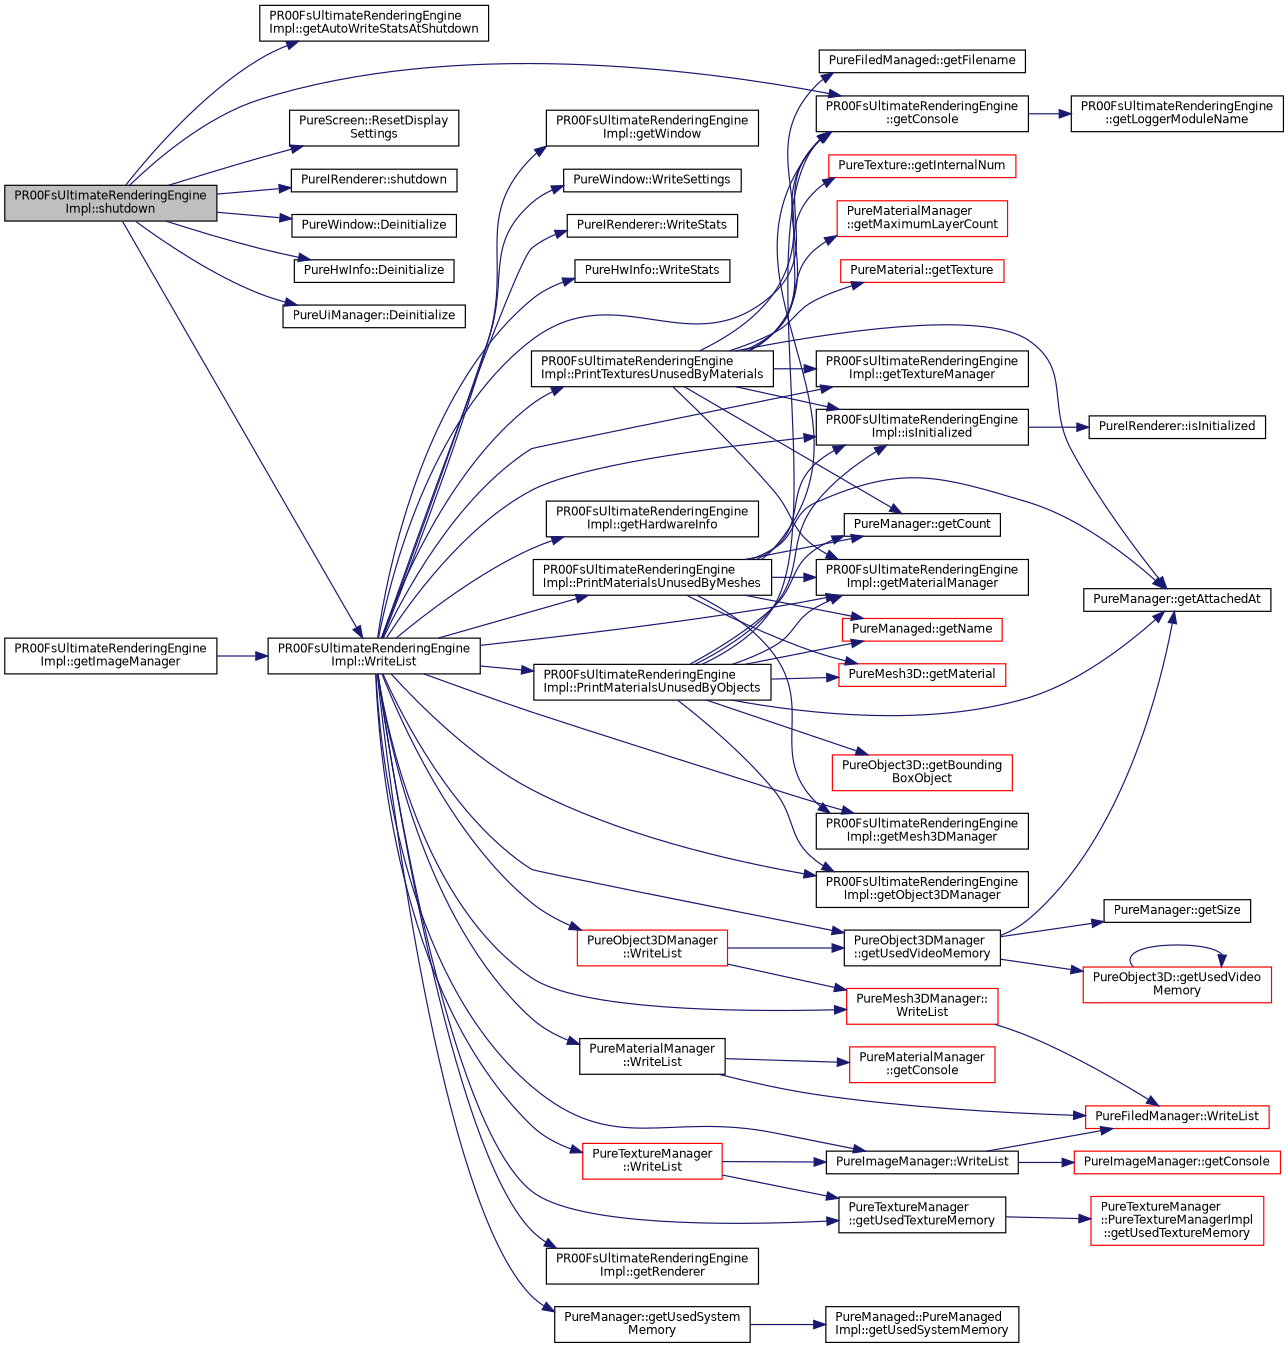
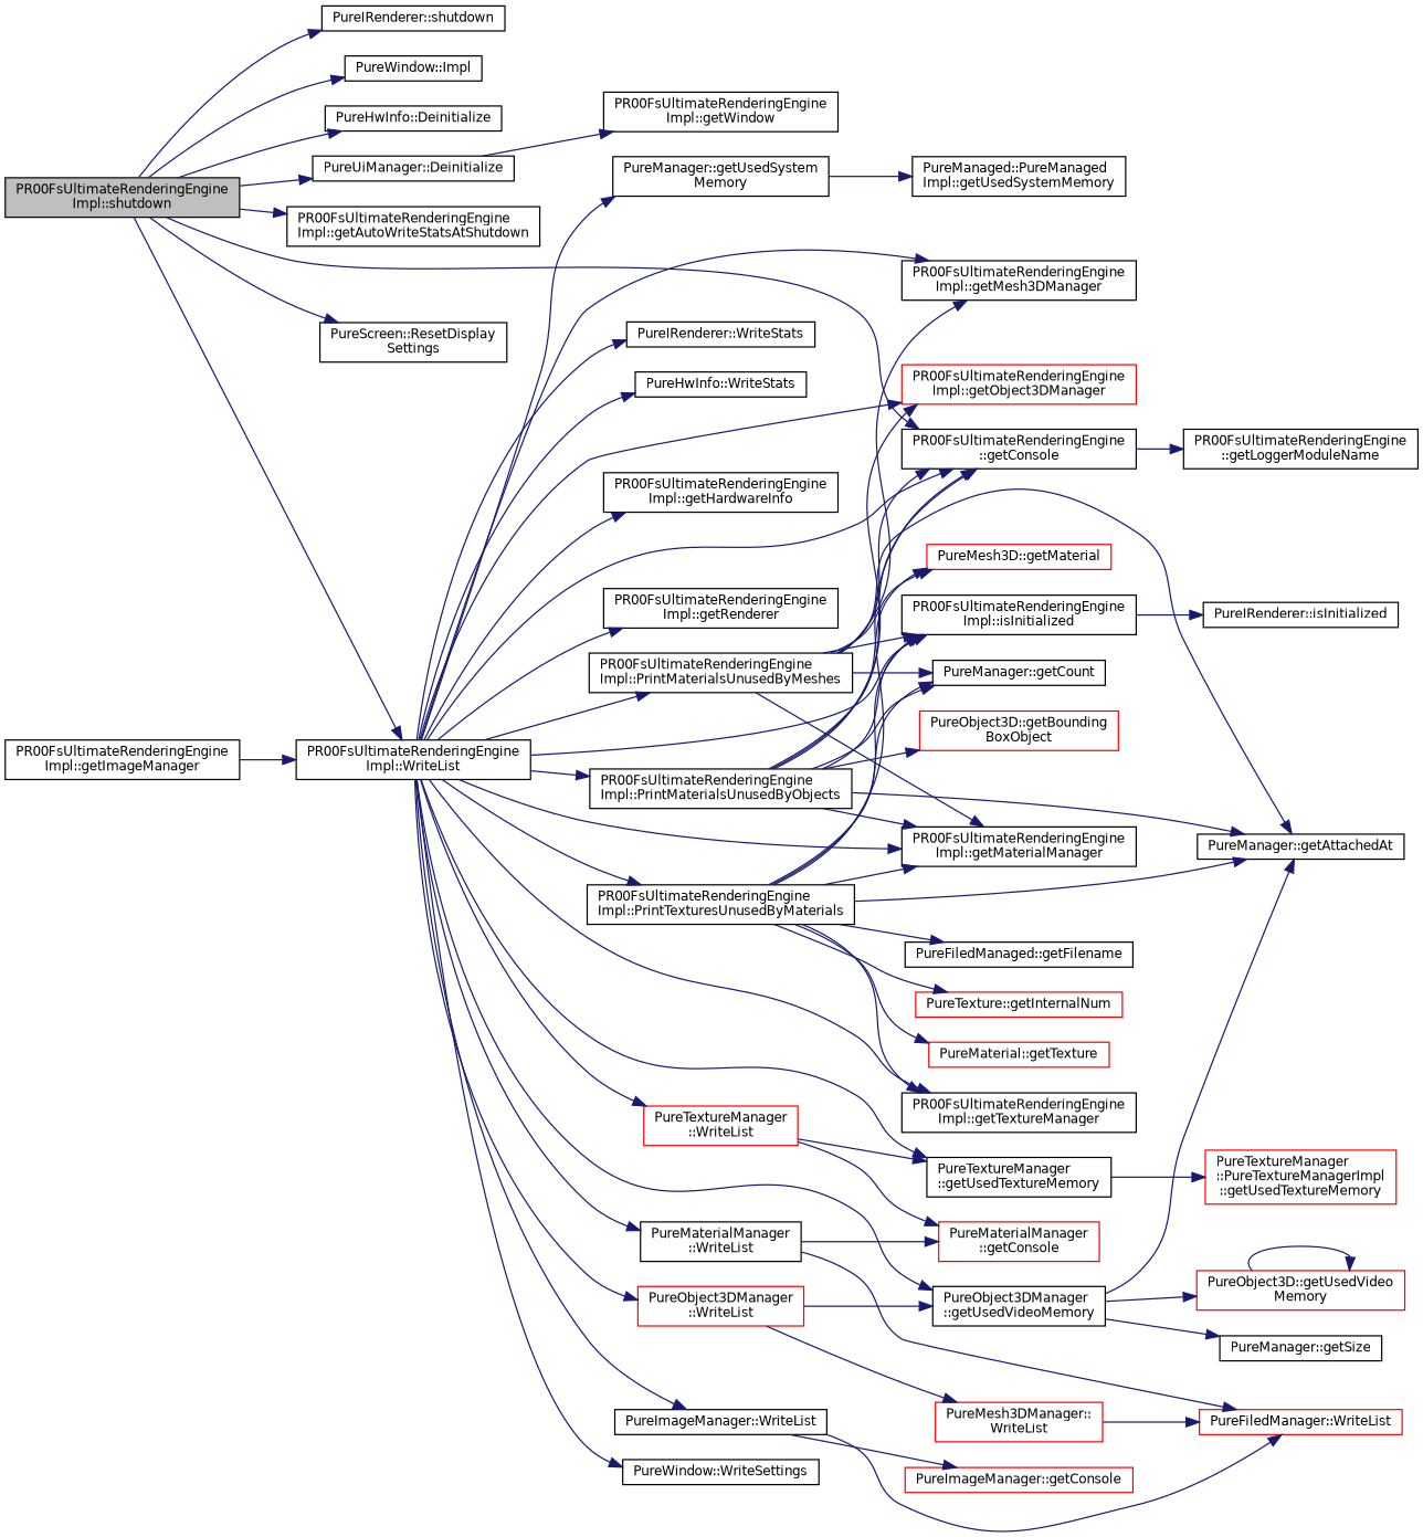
  digraph {
    rankdir=LR
    node [color=black fillcolor=white fontname=Helvetica fontsize=10 shape=record style=filled]
    edge [color=midnightblue fontname=Helvetica fontsize=10 labelfontname=Helvetica labelfontsize=10 style=solid]
    n1 [fillcolor=grey75 fontcolor=black height=0.2 label="PR00FsUltimateRenderingEngine\lImpl::shutdown" width=0.4]
-   n2 [height=0.2 label="PureWindow::Deinitialize" width=0.4]
+   n2 [height=0.2 label="PureWindow::Impl" width=0.4]
    n3 [height=0.2 label="PureHwInfo::Deinitialize" width=0.4]
    n4 [height=0.2 label="PureUiManager::Deinitialize" width=0.4]
    n5 [height=0.2 label="PR00FsUltimateRenderingEngine\lImpl::getAutoWriteStatsAtShutdown" width=0.4]
    n6 [height=0.2 label="PR00FsUltimateRenderingEngine\l::getConsole" width=0.4]
    n7 [height=0.2 label="PureScreen::ResetDisplay\lSettings" width=0.4]
    n8 [height=0.2 label="PureIRenderer::shutdown" width=0.4]
    n9 [height=0.2 label="PR00FsUltimateRenderingEngine\lImpl::WriteList" width=0.4]
    n10 [height=0.2 label="PR00FsUltimateRenderingEngine\l::getLoggerModuleName" width=0.4]
    n11 [height=0.2 label="PR00FsUltimateRenderingEngine\lImpl::getHardwareInfo" width=0.4]
    n12 [height=0.2 label="PR00FsUltimateRenderingEngine\lImpl::getMaterialManager" width=0.4]
    n13 [height=0.2 label="PR00FsUltimateRenderingEngine\lImpl::getMesh3DManager" width=0.4]
-   n14 [height=0.2 label="PR00FsUltimateRenderingEngine\lImpl::getObject3DManager" width=0.4]
+   n14 [color=red height=0.2 label="PR00FsUltimateRenderingEngine\lImpl::getObject3DManager" width=0.4]
    n15 [height=0.2 label="PR00FsUltimateRenderingEngine\lImpl::getRenderer" width=0.4]
    n16 [height=0.2 label="PR00FsUltimateRenderingEngine\lImpl::getTextureManager" width=0.4]
    n17 [height=0.2 label="PureManager::getUsedSystem\lMemory" width=0.4]
    n18 [height=0.2 label="PureTextureManager\l::getUsedTextureMemory" width=0.4]
    n19 [height=0.2 label="PureObject3DManager\l::getUsedVideoMemory" width=0.4]
    n20 [height=0.2 label="PR00FsUltimateRenderingEngine\lImpl::getWindow" width=0.4]
    n21 [height=0.2 label="PR00FsUltimateRenderingEngine\lImpl::isInitialized" width=0.4]
    n22 [height=0.2 label="PR00FsUltimateRenderingEngine\lImpl::PrintMaterialsUnusedByMeshes" width=0.4]
    n23 [height=0.2 label="PR00FsUltimateRenderingEngine\lImpl::PrintMaterialsUnusedByObjects" width=0.4]
    n24 [height=0.2 label="PR00FsUltimateRenderingEngine\lImpl::PrintTexturesUnusedByMaterials" width=0.4]
    n25 [height=0.2 label="PureImageManager::WriteList" width=0.4]
    n26 [height=0.2 label="PureMaterialManager\l::WriteList" width=0.4]
    n27 [color=red height=0.2 label="PureTextureManager\l::WriteList" width=0.4]
    n28 [color=red height=0.2 label="PureMesh3DManager::\lWriteList" width=0.4]
    n29 [color=red height=0.2 label="PureObject3DManager\l::WriteList" width=0.4]
    n30 [height=0.2 label="PureWindow::WriteSettings" width=0.4]
    n31 [height=0.2 label="PureIRenderer::WriteStats" width=0.4]
    n32 [height=0.2 label="PureHwInfo::WriteStats" width=0.4]
    n33 [height=0.2 label="PR00FsUltimateRenderingEngine\lImpl::getImageManager" width=0.4]
    n34 [height=0.2 label="PureManaged::PureManaged\lImpl::getUsedSystemMemory" width=0.4]
    n35 [color=red height=0.2 label="PureTextureManager\l::PureTextureManagerImpl\l::getUsedTextureMemory" width=0.4]
    n36 [height=0.2 label="PureManager::getAttachedAt" width=0.4]
    n37 [height=0.2 label="PureManager::getSize" width=0.4]
    n38 [color=red height=0.2 label="PureObject3D::getUsedVideo\lMemory" width=0.4]
    n39 [height=0.2 label="PureIRenderer::isInitialized" width=0.4]
    n40 [height=0.2 label="PureManager::getCount" width=0.4]
    n41 [color=red height=0.2 label="PureMesh3D::getMaterial" width=0.4]
-   n42 [color=red height=0.2 label="PureManaged::getName" width=0.4]
    n43 [color=red height=0.2 label="PureObject3D::getBounding\lBoxObject" width=0.4]
    n44 [height=0.2 label="PureFiledManaged::getFilename" width=0.4]
    n45 [color=red height=0.2 label="PureTexture::getInternalNum" width=0.4]
-   n46 [color=red height=0.2 label="PureMaterialManager\l::getMaximumLayerCount" width=0.4]
    n47 [color=red height=0.2 label="PureMaterial::getTexture" width=0.4]
    n48 [color=red height=0.2 label="PureImageManager::getConsole" width=0.4]
    n49 [color=red height=0.2 label="PureFiledManager::WriteList" width=0.4]
    n50 [color=red height=0.2 label="PureMaterialManager\l::getConsole" width=0.4]
    n1 -> n2
    n1 -> n3
    n1 -> n4
    n1 -> n5
    n1 -> n6
    n1 -> n7
    n1 -> n8
    n1 -> n9
    n6 -> n10
    n9 -> n6
    n9 -> n11
    n9 -> n12
    n9 -> n13
    n9 -> n14
    n9 -> n15
    n9 -> n16
    n9 -> n17
    n9 -> n18
    n9 -> n19
-   n9 -> n20
+   n4 -> n20
    n9 -> n21
    n9 -> n22
    n9 -> n23
    n9 -> n24
    n9 -> n25
    n9 -> n26
    n9 -> n27
-   n9 -> n28
    n9 -> n29
    n9 -> n30
    n9 -> n31
    n9 -> n32
    n17 -> n34
    n18 -> n35
    n19 -> n36
    n19 -> n37
    n19 -> n38
    n21 -> n39
    n22 -> n6
    n22 -> n12
    n22 -> n13
    n22 -> n21
    n22 -> n36
    n22 -> n40
    n22 -> n41
-   n22 -> n42
    n23 -> n6
    n23 -> n12
    n23 -> n14
    n23 -> n21
    n23 -> n36
    n23 -> n40
    n23 -> n41
-   n23 -> n42
    n23 -> n43
    n24 -> n6
    n24 -> n12
    n24 -> n16
    n24 -> n21
    n24 -> n36
    n24 -> n40
    n24 -> n44
    n24 -> n45
-   n24 -> n46
    n24 -> n47
    n25 -> n48
    n25 -> n49
    n26 -> n49
    n26 -> n50
    n27 -> n18
-   n27 -> n25
+   n27 -> n50
    n28 -> n49
    n29 -> n19
    n29 -> n28
    n33 -> n9
    n38 -> n38
  }
